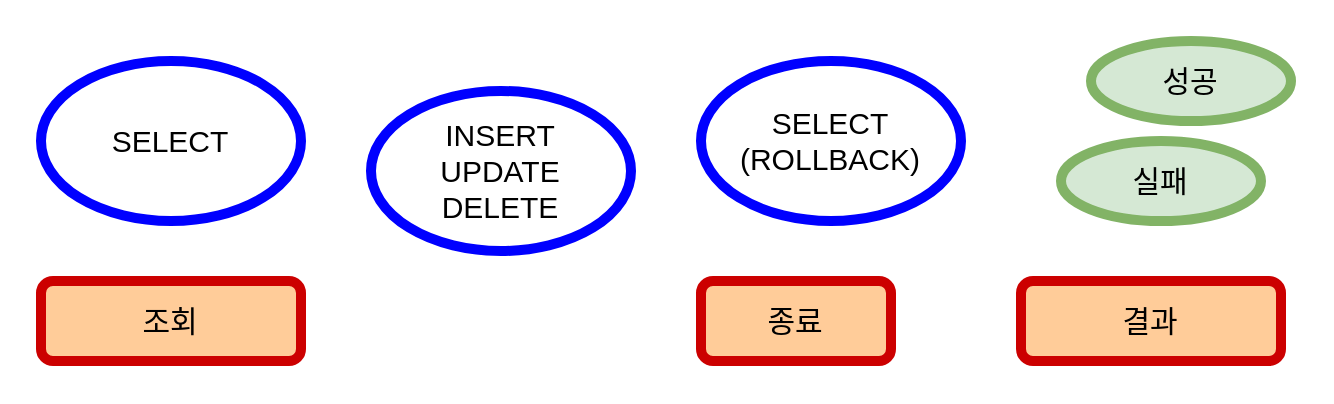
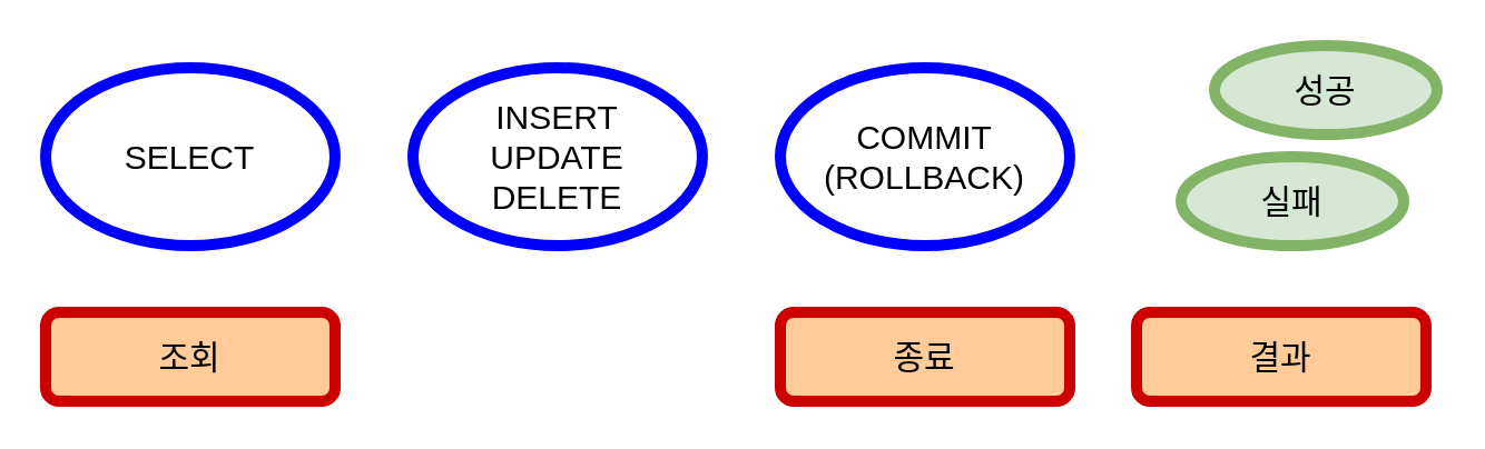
  <mxCell id="0" />
  <mxCell id="1" parent="0" />
  <mxCell id="2" value="SELECT" style="ellipse;whiteSpace=wrap;html=1;strokeColor=#0000FF;fillColor=none;fontSize=15;strokeWidth=5;" vertex="1" parent="1"><mxGeometry x="20" y="30" width="130" height="80" as="geometry" /></mxCell>
- <mxCell id="3" value="INSERT&lt;br style=&quot;font-size: 15px;&quot;&gt;UPDATE&lt;br style=&quot;font-size: 15px;&quot;&gt;DELETE" style="ellipse;whiteSpace=wrap;html=1;strokeColor=#0000FF;fillColor=none;fontSize=15;strokeWidth=5;" vertex="1" parent="1"><mxGeometry x="185" y="45" width="130" height="80" as="geometry" /></mxCell>
+ <mxCell id="3" value="INSERT&lt;br style=&quot;font-size: 15px;&quot;&gt;UPDATE&lt;br style=&quot;font-size: 15px;&quot;&gt;DELETE" style="ellipse;whiteSpace=wrap;html=1;strokeColor=#0000FF;fillColor=none;fontSize=15;strokeWidth=5;" vertex="1" parent="1"><mxGeometry x="185" y="30" width="130" height="80" as="geometry" /></mxCell>
  <mxCell id="4" value="조회" style="rounded=1;whiteSpace=wrap;html=1;strokeColor=#CC0000;fillColor=#FFCC99;fontSize=15;strokeWidth=5;" vertex="1" parent="1"><mxGeometry x="20" y="140" width="130" height="40" as="geometry" /></mxCell>
- <mxCell id="5" value="SELECT&lt;br&gt;(ROLLBACK)" style="ellipse;whiteSpace=wrap;html=1;strokeColor=#0000FF;fillColor=none;fontSize=15;strokeWidth=5;" vertex="1" parent="1"><mxGeometry x="350" y="30" width="130" height="80" as="geometry" /></mxCell>
- <mxCell id="6" value="종료" style="rounded=1;whiteSpace=wrap;html=1;strokeColor=#CC0000;fillColor=#FFCC99;fontSize=15;strokeWidth=5;" vertex="1" parent="1"><mxGeometry x="350" y="140" width="95" height="40" as="geometry" /></mxCell>
+ <mxCell id="5" value="COMMIT&lt;br&gt;(ROLLBACK)" style="ellipse;whiteSpace=wrap;html=1;strokeColor=#0000FF;fillColor=none;fontSize=15;strokeWidth=5;" vertex="1" parent="1"><mxGeometry x="350" y="30" width="130" height="80" as="geometry" /></mxCell>
+ <mxCell id="6" value="종료" style="rounded=1;whiteSpace=wrap;html=1;strokeColor=#CC0000;fillColor=#FFCC99;fontSize=15;strokeWidth=5;" vertex="1" parent="1"><mxGeometry x="350" y="140" width="130" height="40" as="geometry" /></mxCell>
  <mxCell id="7" value="성공" style="ellipse;whiteSpace=wrap;html=1;strokeColor=#82b366;fillColor=#d5e8d4;fontSize=15;strokeWidth=5;" vertex="1" parent="1"><mxGeometry x="545" y="20" width="100" height="40" as="geometry" /></mxCell>
  <mxCell id="8" value="실패" style="ellipse;whiteSpace=wrap;html=1;strokeColor=#82b366;fillColor=#d5e8d4;fontSize=15;strokeWidth=5;" vertex="1" parent="1"><mxGeometry x="530" y="70" width="100" height="40" as="geometry" /></mxCell>
  <mxCell id="9" value="결과" style="rounded=1;whiteSpace=wrap;html=1;strokeColor=#CC0000;fillColor=#FFCC99;fontSize=15;strokeWidth=5;" vertex="1" parent="1"><mxGeometry x="510" y="140" width="130" height="40" as="geometry" /></mxCell>
